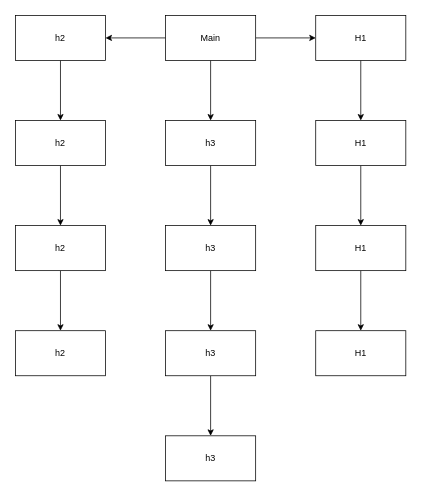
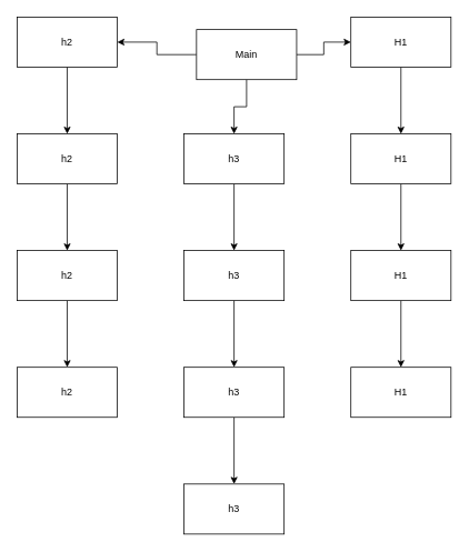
  <mxCell id="0" />
  <mxCell id="1" parent="0" />
  <mxCell id="2" value="" style="edgeStyle=orthogonalEdgeStyle;rounded=0;orthogonalLoop=1;jettySize=auto;html=1;" edge="1" parent="1" source="5" target="7"><mxGeometry relative="1" as="geometry" /></mxCell>
  <mxCell id="3" value="" style="edgeStyle=orthogonalEdgeStyle;rounded=0;orthogonalLoop=1;jettySize=auto;html=1;" edge="1" parent="1" source="5" target="9"><mxGeometry relative="1" as="geometry" /></mxCell>
  <mxCell id="4" value="" style="edgeStyle=orthogonalEdgeStyle;rounded=0;orthogonalLoop=1;jettySize=auto;html=1;" edge="1" parent="1" source="5" target="11"><mxGeometry relative="1" as="geometry" /></mxCell>
- <mxCell id="5" value="Main" style="rounded=0;whiteSpace=wrap;html=1;" vertex="1" parent="1"><mxGeometry x="220" y="20" width="120" height="60" as="geometry" /></mxCell>
+ <mxCell id="5" value="Main" style="rounded=0;whiteSpace=wrap;html=1;" vertex="1" parent="1"><mxGeometry x="235" y="35" width="120" height="60" as="geometry" /></mxCell>
  <mxCell id="6" value="" style="edgeStyle=orthogonalEdgeStyle;rounded=0;orthogonalLoop=1;jettySize=auto;html=1;" edge="1" parent="1" source="7" target="23"><mxGeometry relative="1" as="geometry" /></mxCell>
  <mxCell id="7" value="h2" style="rounded=0;whiteSpace=wrap;html=1;" vertex="1" parent="1"><mxGeometry x="20" y="20" width="120" height="60" as="geometry" /></mxCell>
  <mxCell id="8" value="" style="edgeStyle=orthogonalEdgeStyle;rounded=0;orthogonalLoop=1;jettySize=auto;html=1;" edge="1" parent="1" source="9" target="13"><mxGeometry relative="1" as="geometry" /></mxCell>
  <mxCell id="9" value="H1" style="rounded=0;whiteSpace=wrap;html=1;" vertex="1" parent="1"><mxGeometry x="420" y="20" width="120" height="60" as="geometry" /></mxCell>
  <mxCell id="10" value="" style="edgeStyle=orthogonalEdgeStyle;rounded=0;orthogonalLoop=1;jettySize=auto;html=1;" edge="1" parent="1" source="11" target="18"><mxGeometry relative="1" as="geometry" /></mxCell>
  <mxCell id="11" value="h3&lt;br&gt;" style="rounded=0;whiteSpace=wrap;html=1;" vertex="1" parent="1"><mxGeometry x="220" y="160" width="120" height="60" as="geometry" /></mxCell>
  <mxCell id="12" value="" style="edgeStyle=orthogonalEdgeStyle;rounded=0;orthogonalLoop=1;jettySize=auto;html=1;" edge="1" parent="1" source="13" target="15"><mxGeometry relative="1" as="geometry" /></mxCell>
  <mxCell id="13" value="H1" style="rounded=0;whiteSpace=wrap;html=1;" vertex="1" parent="1"><mxGeometry x="420" y="160" width="120" height="60" as="geometry" /></mxCell>
  <mxCell id="14" value="" style="edgeStyle=orthogonalEdgeStyle;rounded=0;orthogonalLoop=1;jettySize=auto;html=1;" edge="1" parent="1" source="15" target="16"><mxGeometry relative="1" as="geometry" /></mxCell>
  <mxCell id="15" value="H1" style="rounded=0;whiteSpace=wrap;html=1;" vertex="1" parent="1"><mxGeometry x="420" y="300" width="120" height="60" as="geometry" /></mxCell>
  <mxCell id="16" value="H1" style="rounded=0;whiteSpace=wrap;html=1;" vertex="1" parent="1"><mxGeometry x="420" y="440" width="120" height="60" as="geometry" /></mxCell>
  <mxCell id="17" value="" style="edgeStyle=orthogonalEdgeStyle;rounded=0;orthogonalLoop=1;jettySize=auto;html=1;" edge="1" parent="1" source="18" target="20"><mxGeometry relative="1" as="geometry" /></mxCell>
  <mxCell id="18" value="h3&lt;br&gt;" style="rounded=0;whiteSpace=wrap;html=1;" vertex="1" parent="1"><mxGeometry x="220" y="300" width="120" height="60" as="geometry" /></mxCell>
  <mxCell id="19" value="" style="edgeStyle=orthogonalEdgeStyle;rounded=0;orthogonalLoop=1;jettySize=auto;html=1;" edge="1" parent="1" source="20" target="21"><mxGeometry relative="1" as="geometry" /></mxCell>
  <mxCell id="20" value="h3&lt;br&gt;" style="rounded=0;whiteSpace=wrap;html=1;" vertex="1" parent="1"><mxGeometry x="220" y="440" width="120" height="60" as="geometry" /></mxCell>
  <mxCell id="21" value="h3&lt;br&gt;" style="rounded=0;whiteSpace=wrap;html=1;" vertex="1" parent="1"><mxGeometry x="220" y="580" width="120" height="60" as="geometry" /></mxCell>
  <mxCell id="22" value="" style="edgeStyle=orthogonalEdgeStyle;rounded=0;orthogonalLoop=1;jettySize=auto;html=1;" edge="1" parent="1" source="23" target="25"><mxGeometry relative="1" as="geometry" /></mxCell>
  <mxCell id="23" value="h2" style="rounded=0;whiteSpace=wrap;html=1;" vertex="1" parent="1"><mxGeometry x="20" y="160" width="120" height="60" as="geometry" /></mxCell>
  <mxCell id="24" value="" style="edgeStyle=orthogonalEdgeStyle;rounded=0;orthogonalLoop=1;jettySize=auto;html=1;" edge="1" parent="1" source="25" target="26"><mxGeometry relative="1" as="geometry" /></mxCell>
  <mxCell id="25" value="h2" style="rounded=0;whiteSpace=wrap;html=1;" vertex="1" parent="1"><mxGeometry x="20" y="300" width="120" height="60" as="geometry" /></mxCell>
  <mxCell id="26" value="h2" style="rounded=0;whiteSpace=wrap;html=1;" vertex="1" parent="1"><mxGeometry x="20" y="440" width="120" height="60" as="geometry" /></mxCell>
